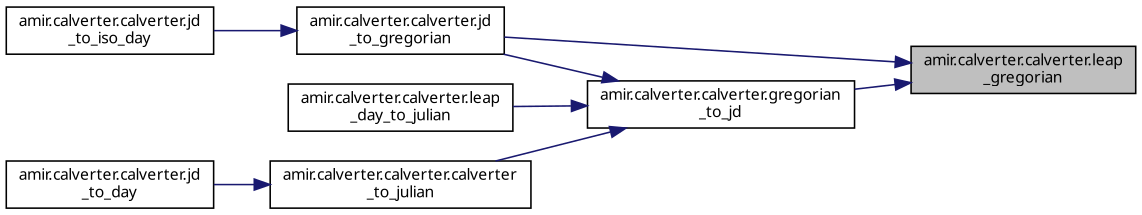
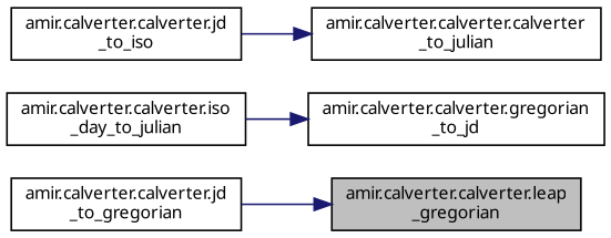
  digraph {
    rankdir=RL
    node [color=black fillcolor=white fontname="FreeSans.ttf" fontsize=10 shape=record style=filled]
    edge [color=midnightblue dir=back fontname="FreeSans.ttf" fontsize=10 labelfontname="FreeSans.ttf" labelfontsize=10 style=solid]
    n1 [fillcolor=grey75 fontcolor=black height=0.2 label="amir.calverter.calverter.leap\l_gregorian" width=0.4]
    n2 [height=0.2 label="amir.calverter.calverter.gregorian\l_to_jd" width=0.4]
    n3 [height=0.2 label="amir.calverter.calverter.jd\l_to_gregorian" width=0.4]
-   n4 [height=0.2 label="amir.calverter.calverter.leap\l_day_to_julian" width=0.4]
+   n4 [height=0.2 label="amir.calverter.calverter.iso\l_day_to_julian" width=0.4]
    n5 [height=0.2 label="amir.calverter.calverter.calverter\l_to_julian" width=0.4]
-   n6 [height=0.2 label="amir.calverter.calverter.jd\l_to_iso_day" width=0.4]
-   n7 [height=0.2 label="amir.calverter.calverter.jd\l_to_day" width=0.4]
-   n1 -> n2
+   n7 [height=0.2 label="amir.calverter.calverter.jd\l_to_iso" width=0.4]
    n1 -> n3
-   n2 -> n3
    n2 -> n4
-   n2 -> n5
-   n3 -> n6
    n5 -> n7
  }
